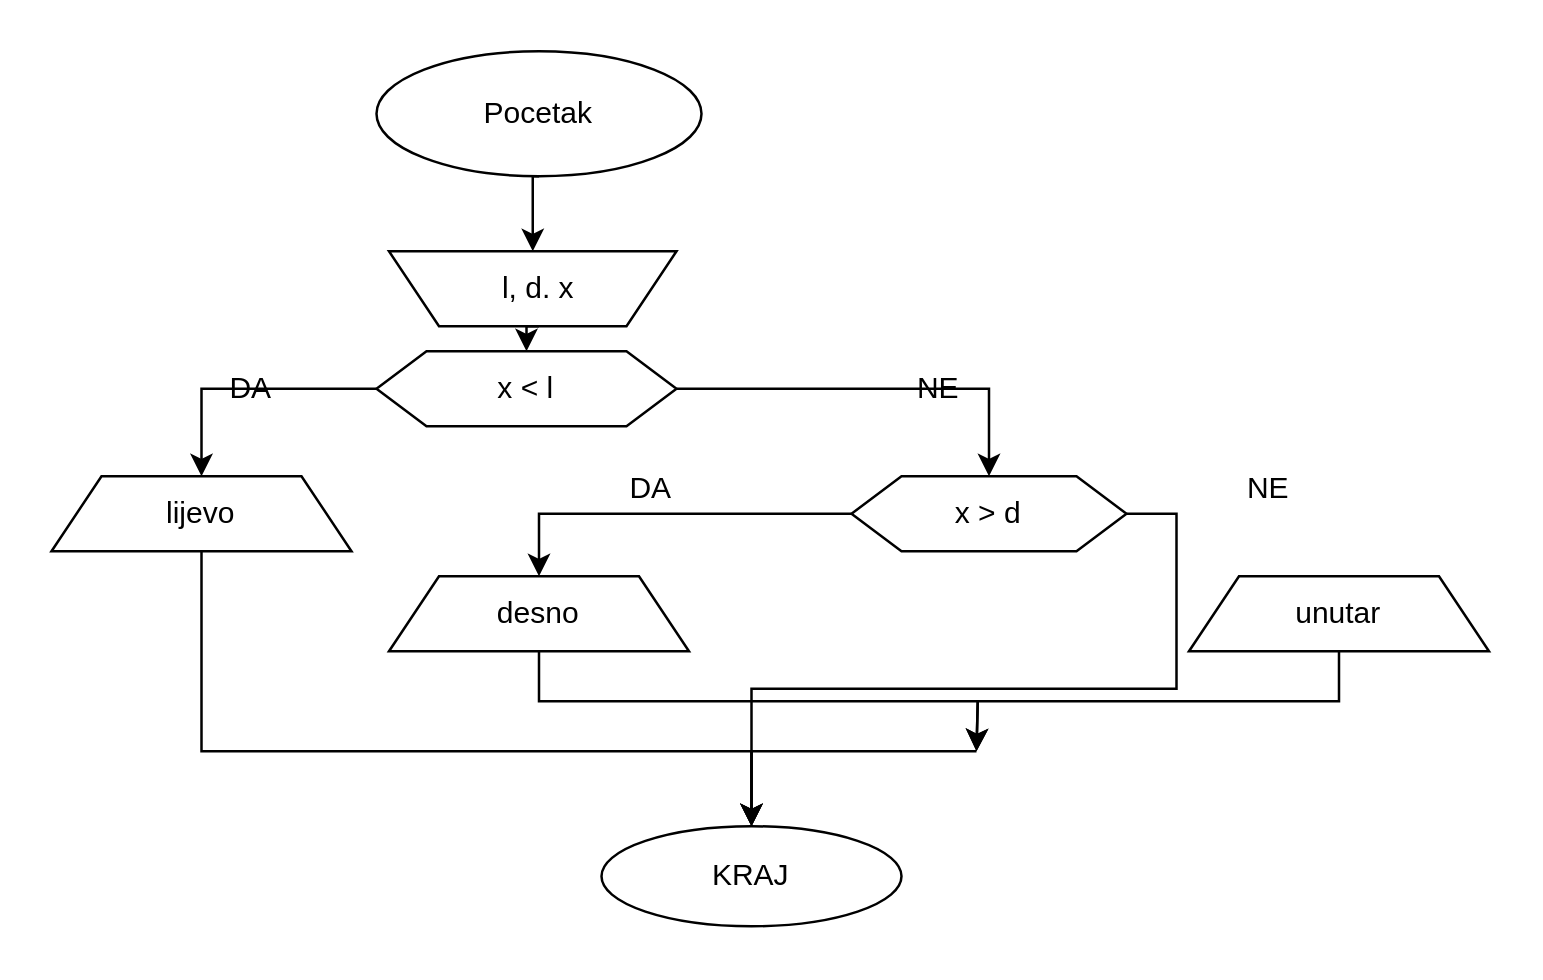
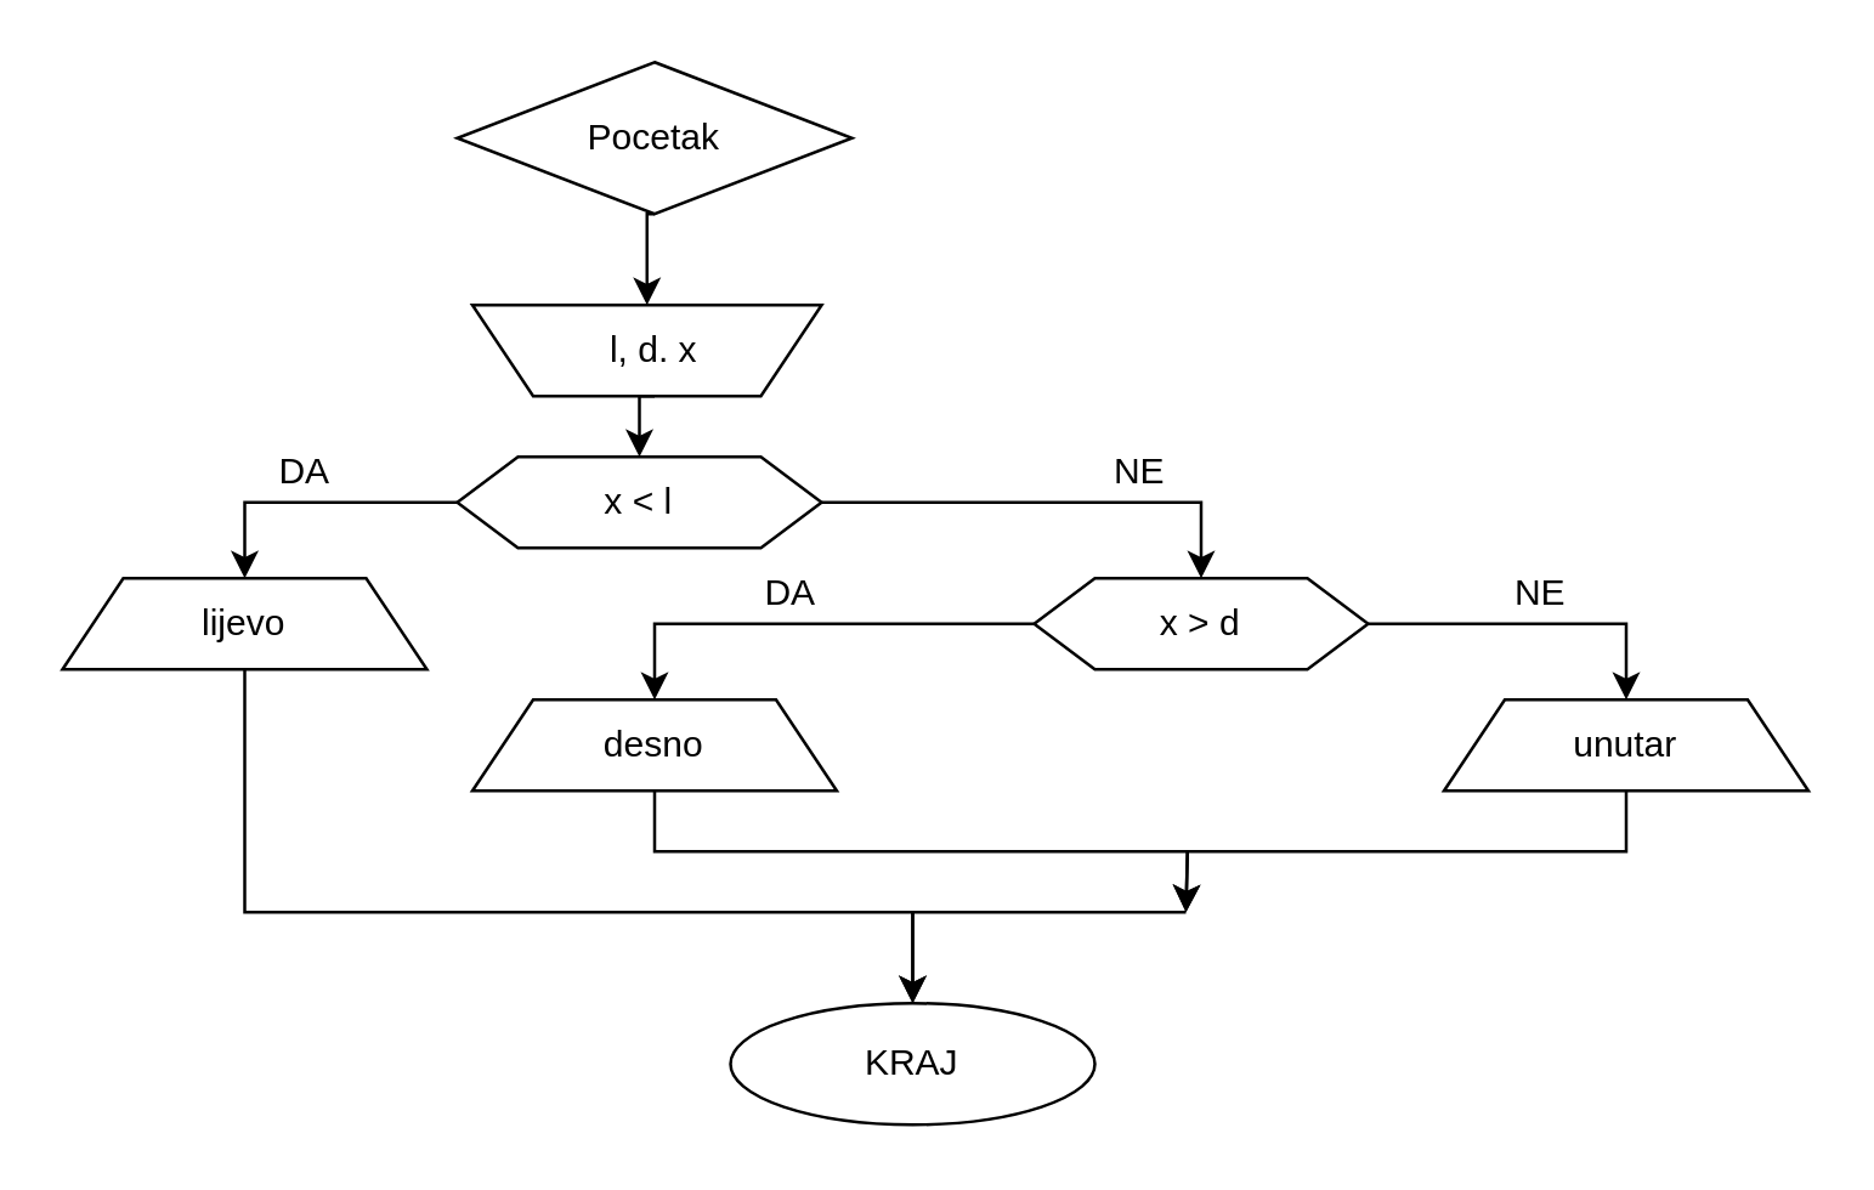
  <mxCell id="0" />
  <mxCell id="1" parent="0" />
  <mxCell id="2" style="edgeStyle=orthogonalEdgeStyle;rounded=0;orthogonalLoop=1;jettySize=auto;html=1;exitX=0.5;exitY=1;exitDx=0;exitDy=0;entryX=0.5;entryY=1;entryDx=0;entryDy=0;" edge="1" parent="1" source="3" target="4"><mxGeometry relative="1" as="geometry" /></mxCell>
- <mxCell id="3" value="Pocetak" style="ellipse;whiteSpace=wrap;html=1;" vertex="1" parent="1"><mxGeometry x="150" y="20" width="130" height="50" as="geometry" /></mxCell>
+ <mxCell id="3" value="Pocetak" style="rhombus;whiteSpace=wrap;html=1;" vertex="1" parent="1"><mxGeometry x="150" y="20" width="130" height="50" as="geometry" /></mxCell>
  <mxCell id="4" value="" style="shape=trapezoid;perimeter=trapezoidPerimeter;whiteSpace=wrap;html=1;fixedSize=1;rotation=-180;" vertex="1" parent="1"><mxGeometry x="155" y="100" width="115" height="30" as="geometry" /></mxCell>
  <mxCell id="5" style="edgeStyle=orthogonalEdgeStyle;rounded=0;orthogonalLoop=1;jettySize=auto;html=1;exitX=0.5;exitY=1;exitDx=0;exitDy=0;entryX=0.5;entryY=0;entryDx=0;entryDy=0;" edge="1" parent="1" source="6" target="9"><mxGeometry relative="1" as="geometry" /></mxCell>
  <mxCell id="6" value="l, d. x" style="text;html=1;align=center;verticalAlign=middle;whiteSpace=wrap;rounded=0;" vertex="1" parent="1"><mxGeometry x="185" y="100" width="60" height="30" as="geometry" /></mxCell>
  <mxCell id="7" style="edgeStyle=orthogonalEdgeStyle;rounded=0;orthogonalLoop=1;jettySize=auto;html=1;exitX=0;exitY=0.5;exitDx=0;exitDy=0;entryX=0.5;entryY=0;entryDx=0;entryDy=0;" edge="1" parent="1" source="9" target="11"><mxGeometry relative="1" as="geometry" /></mxCell>
  <mxCell id="8" style="edgeStyle=orthogonalEdgeStyle;rounded=0;orthogonalLoop=1;jettySize=auto;html=1;exitX=1;exitY=0.5;exitDx=0;exitDy=0;entryX=0.5;entryY=0;entryDx=0;entryDy=0;" edge="1" parent="1" source="9" target="14"><mxGeometry relative="1" as="geometry" /></mxCell>
- <mxCell id="9" value="x &amp;lt; l" style="shape=hexagon;perimeter=hexagonPerimeter2;whiteSpace=wrap;html=1;fixedSize=1;" vertex="1" parent="1"><mxGeometry x="150" y="140" width="120" height="30" as="geometry" /></mxCell>
+ <mxCell id="9" value="x &amp;lt; l" style="shape=hexagon;perimeter=hexagonPerimeter2;whiteSpace=wrap;html=1;fixedSize=1;" vertex="1" parent="1"><mxGeometry x="150" y="150" width="120" height="30" as="geometry" /></mxCell>
  <mxCell id="10" style="edgeStyle=orthogonalEdgeStyle;rounded=0;orthogonalLoop=1;jettySize=auto;html=1;exitX=0.5;exitY=1;exitDx=0;exitDy=0;" edge="1" parent="1" source="11"><mxGeometry relative="1" as="geometry"><mxPoint x="300" y="330" as="targetPoint" /><Array as="points"><mxPoint x="80" y="300" /><mxPoint x="300" y="300" /></Array></mxGeometry></mxCell>
  <mxCell id="11" value="lijevo" style="shape=trapezoid;perimeter=trapezoidPerimeter;whiteSpace=wrap;html=1;fixedSize=1;" vertex="1" parent="1"><mxGeometry x="20" y="190" width="120" height="30" as="geometry" /></mxCell>
  <mxCell id="12" style="edgeStyle=orthogonalEdgeStyle;rounded=0;orthogonalLoop=1;jettySize=auto;html=1;exitX=0;exitY=0.5;exitDx=0;exitDy=0;entryX=0.5;entryY=0;entryDx=0;entryDy=0;" edge="1" parent="1" source="14" target="16"><mxGeometry relative="1" as="geometry" /></mxCell>
- <mxCell id="13" style="edgeStyle=orthogonalEdgeStyle;rounded=0;orthogonalLoop=1;jettySize=auto;html=1;exitX=1;exitY=0.5;exitDx=0;exitDy=0;" edge="1" parent="1" source="14" target="20"><mxGeometry relative="1" as="geometry" /></mxCell>
+ <mxCell id="13" style="edgeStyle=orthogonalEdgeStyle;rounded=0;orthogonalLoop=1;jettySize=auto;html=1;exitX=1;exitY=0.5;exitDx=0;exitDy=0;entryX=0.5;entryY=0;entryDx=0;entryDy=0;" edge="1" parent="1" source="14" target="18"><mxGeometry relative="1" as="geometry" /></mxCell>
  <mxCell id="14" value="x &amp;gt; d" style="shape=hexagon;perimeter=hexagonPerimeter2;whiteSpace=wrap;html=1;fixedSize=1;" vertex="1" parent="1"><mxGeometry x="340" y="190" width="110" height="30" as="geometry" /></mxCell>
  <mxCell id="15" style="edgeStyle=orthogonalEdgeStyle;rounded=0;orthogonalLoop=1;jettySize=auto;html=1;exitX=0.5;exitY=1;exitDx=0;exitDy=0;" edge="1" parent="1" source="16"><mxGeometry relative="1" as="geometry"><mxPoint x="390" y="300" as="targetPoint" /></mxGeometry></mxCell>
  <mxCell id="16" value="desno" style="shape=trapezoid;perimeter=trapezoidPerimeter;whiteSpace=wrap;html=1;fixedSize=1;" vertex="1" parent="1"><mxGeometry x="155" y="230" width="120" height="30" as="geometry" /></mxCell>
  <mxCell id="17" style="edgeStyle=orthogonalEdgeStyle;rounded=0;orthogonalLoop=1;jettySize=auto;html=1;exitX=0.5;exitY=1;exitDx=0;exitDy=0;" edge="1" parent="1" source="18"><mxGeometry relative="1" as="geometry"><mxPoint x="390" y="300" as="targetPoint" /></mxGeometry></mxCell>
  <mxCell id="18" value="unutar" style="shape=trapezoid;perimeter=trapezoidPerimeter;whiteSpace=wrap;html=1;fixedSize=1;" vertex="1" parent="1"><mxGeometry x="475" y="230" width="120" height="30" as="geometry" /></mxCell>
  <mxCell id="19" value="" style="endArrow=classic;html=1;rounded=0;" edge="1" parent="1"><mxGeometry width="50" height="50" relative="1" as="geometry"><mxPoint x="390" y="300" as="sourcePoint" /><mxPoint x="300" y="330" as="targetPoint" /><Array as="points"><mxPoint x="300" y="300" /></Array></mxGeometry></mxCell>
  <mxCell id="20" value="KRAJ" style="ellipse;whiteSpace=wrap;html=1;" vertex="1" parent="1"><mxGeometry x="240" y="330" width="120" height="40" as="geometry" /></mxCell>
  <mxCell id="21" style="edgeStyle=orthogonalEdgeStyle;rounded=0;orthogonalLoop=1;jettySize=auto;html=1;exitX=0.5;exitY=1;exitDx=0;exitDy=0;" edge="1" parent="1" source="20" target="20"><mxGeometry relative="1" as="geometry" /></mxCell>
  <mxCell id="22" value="DA" style="text;html=1;align=center;verticalAlign=middle;whiteSpace=wrap;rounded=0;" vertex="1" parent="1"><mxGeometry x="70" y="140" width="60" height="30" as="geometry" /></mxCell>
  <mxCell id="23" value="NE" style="text;html=1;align=center;verticalAlign=middle;whiteSpace=wrap;rounded=0;" vertex="1" parent="1"><mxGeometry x="345" y="140" width="60" height="30" as="geometry" /></mxCell>
  <mxCell id="24" value="DA" style="text;html=1;align=center;verticalAlign=middle;whiteSpace=wrap;rounded=0;" vertex="1" parent="1"><mxGeometry x="230" y="180" width="60" height="30" as="geometry" /></mxCell>
  <mxCell id="25" value="NE" style="text;html=1;align=center;verticalAlign=middle;whiteSpace=wrap;rounded=0;" vertex="1" parent="1"><mxGeometry x="477" y="180" width="60" height="30" as="geometry" /></mxCell>
